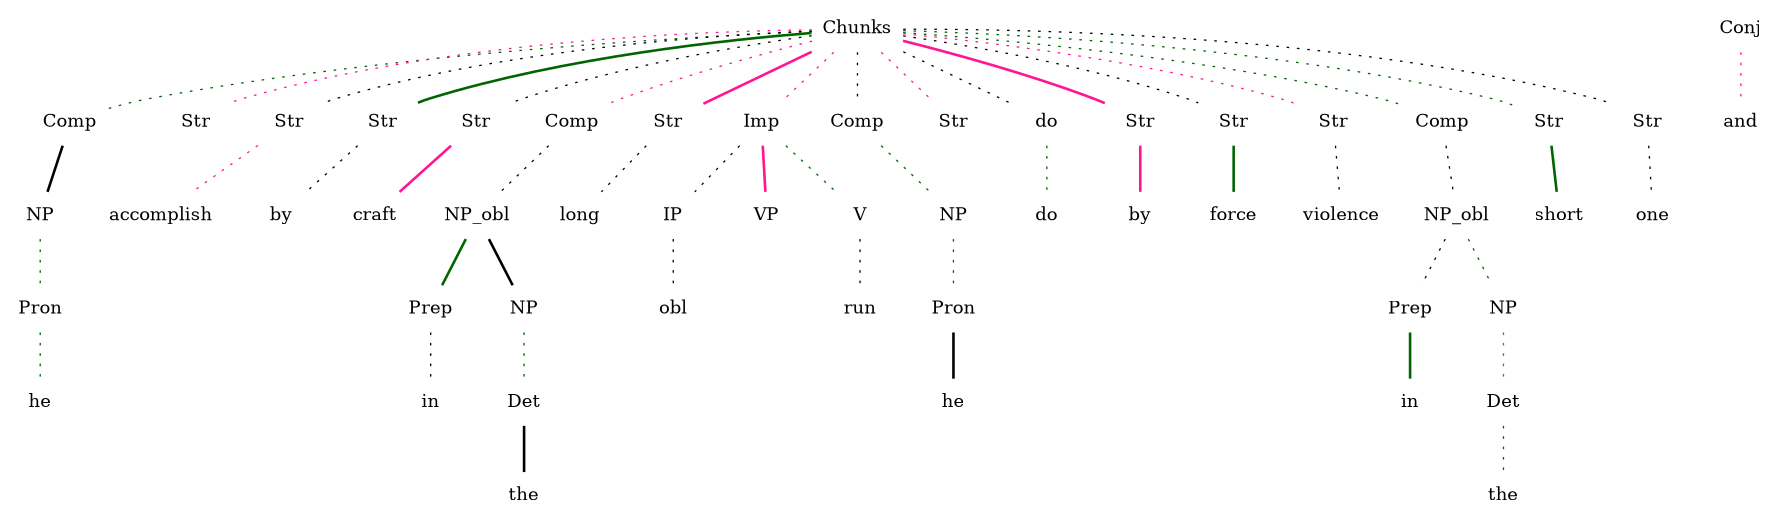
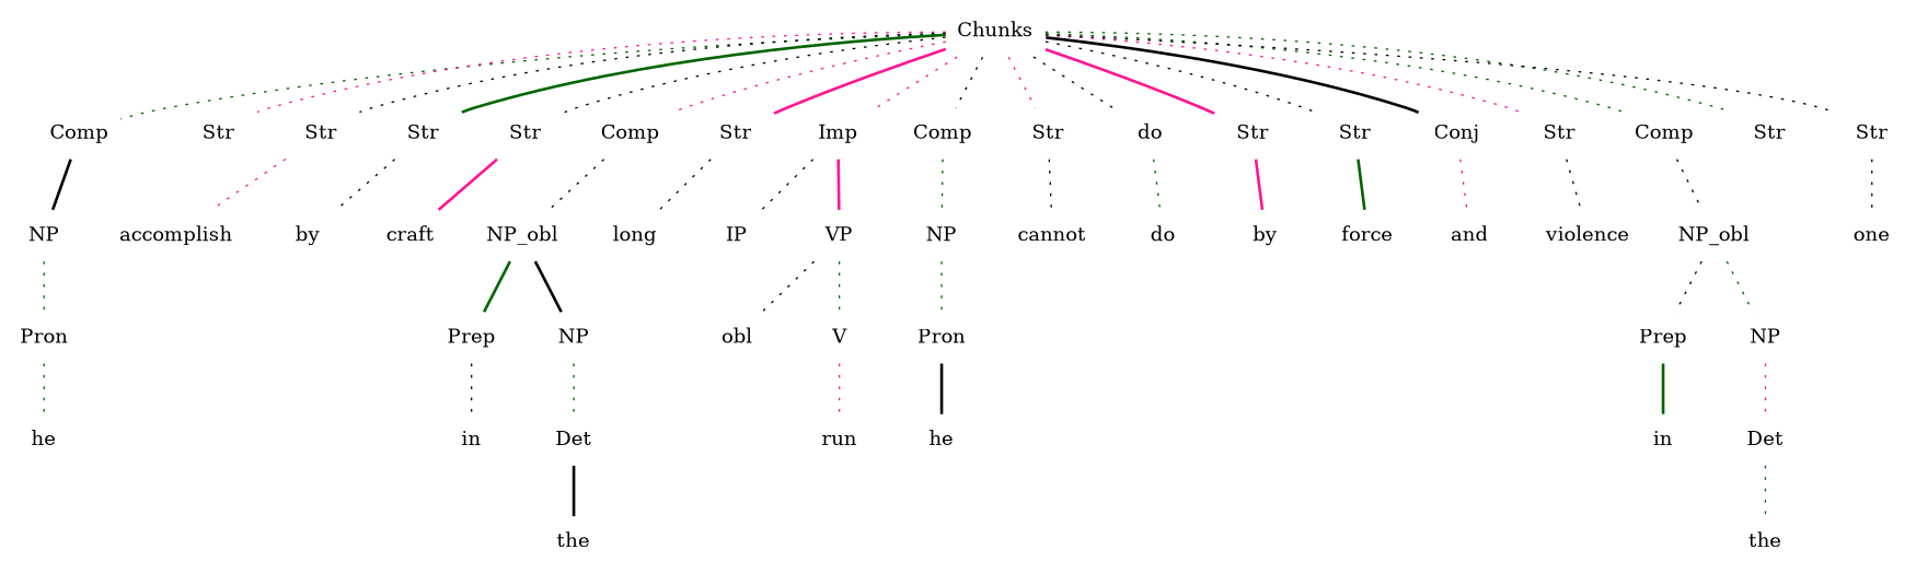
  graph {
    node [color=red shape=plaintext style=solid]
    edge [color=black style=dotted]
    n1 [color=darkorange label=Chunks]
    n2 [color=purple label=Comp]
    n3 [label=Str]
    n4 [label=Str]
    n5 [color=purple label=Str]
    n6 [color=purple label=Str]
    n7 [label=Comp]
    n8 [color=darkorange label=Str]
    n9 [color=purple label=Imp]
    n10 [label=Comp]
    n11 [label=Str]
    n12 [label=do]
    n13 [label=Str]
    n14 [label=Str]
    n15 [label=Conj]
    n16 [color=darkorange label=Str]
    n17 [color=darkorange label=Comp]
    n18 [label=Str]
    n19 [color=darkorange label=Str]
    n20 [color=purple label=NP]
    n21 [color=purple label=accomplish]
    n22 [color=purple label=by]
    n23 [color=purple label=craft]
    n24 [label=NP_obl]
    n25 [color=darkorange label=long]
    n26 [label=IP]
    n27 [label=VP]
    n28 [color=purple label=obl]
    n29 [label=NP]
+   n30 [color=darkorange label=cannot]
    n31 [label=do]
    n32 [label=by]
    n33 [color=purple label=force]
    n34 [label=and]
    n35 [label=violence]
    n36 [label=NP_obl]
-   n37 [label=short]
    n38 [color=darkorange label=one]
    n39 [color=darkorange label=Pron]
    n40 [color=purple label=he]
    n41 [color=purple label=Prep]
    n42 [label=NP]
    n43 [label=in]
    n44 [color=darkorange label=Det]
    n45 [color=purple label=the]
    n46 [color=purple label=V]
    n47 [color=purple label=run]
    n48 [color=purple label=Pron]
    n49 [color=purple label=he]
    n50 [color=purple label=Prep]
    n51 [label=NP]
    n52 [color=darkorange label=in]
    n53 [label=Det]
    n54 [label=the]
    n1 -- n2 [color=darkgreen]
    n1 -- n3 [color=deeppink]
    n1 -- n4
    n1 -- n5 [color=darkgreen style=bold]
    n1 -- n6
    n1 -- n7 [color=deeppink]
    n1 -- n8 [color=deeppink style=bold]
    n1 -- n9 [color=deeppink]
    n1 -- n10
    n1 -- n11 [color=deeppink]
    n1 -- n12
    n1 -- n13 [color=deeppink style=bold]
    n1 -- n14
+   n1 -- n15 [style=bold]
    n1 -- n16 [color=deeppink]
    n1 -- n17 [color=darkgreen]
    n1 -- n18 [color=darkgreen]
    n1 -- n19
    n2 -- n20 [style=bold]
    n4 -- n21 [color=deeppink]
    n5 -- n22
    n6 -- n23 [color=deeppink style=bold]
    n7 -- n24
    n8 -- n25
    n9 -- n26
    n9 -- n27 [color=deeppink style=bold]
    n10 -- n29 [color=darkgreen]
+   n11 -- n30
    n12 -- n31 [color=darkgreen]
    n13 -- n32 [color=deeppink style=bold]
    n14 -- n33 [color=darkgreen style=bold]
    n15 -- n34 [color=deeppink]
    n16 -- n35
    n17 -- n36
-   n18 -- n37 [color=darkgreen style=bold]
    n19 -- n38
    n20 -- n39 [color=darkgreen]
    n24 -- n41 [color=darkgreen style=bold]
    n24 -- n42 [style=bold]
-   n26 -- n28
-   n9 -- n46 [color=darkgreen]
+   n27 -- n28
+   n27 -- n46 [color=darkgreen]
    n29 -- n48 [color=darkgreen]
    n36 -- n50
    n36 -- n51 [color=darkgreen]
    n39 -- n40 [color=darkgreen]
    n41 -- n43
    n42 -- n44 [color=darkgreen]
    n44 -- n45 [style=bold]
-   n46 -- n47
+   n46 -- n47 [color=deeppink]
    n48 -- n49 [style=bold]
    n50 -- n52 [color=darkgreen style=bold]
    n51 -- n53 [color=deeppink]
    n53 -- n54 [color=darkgreen]
  }
